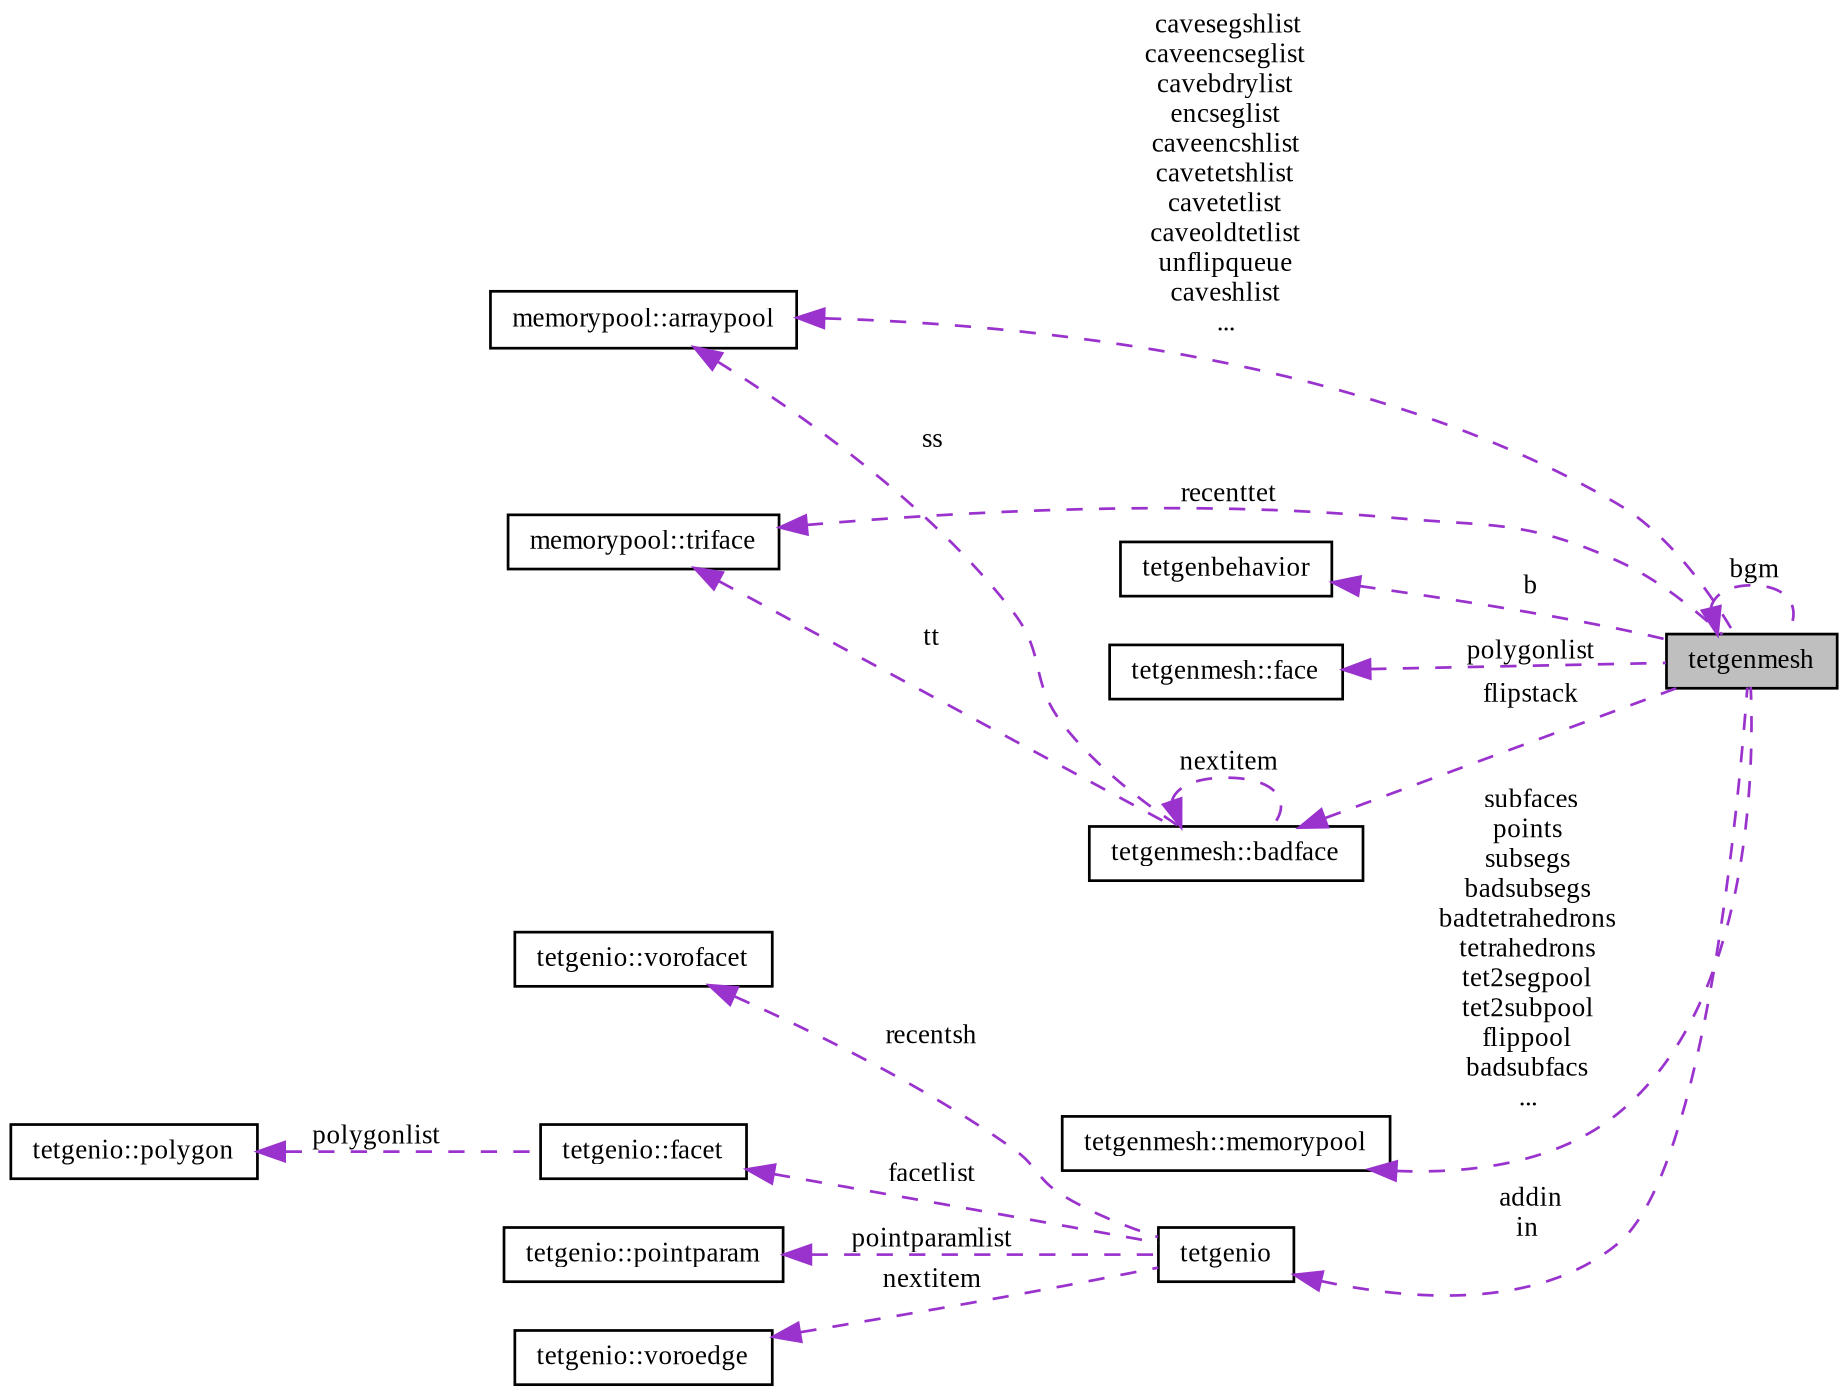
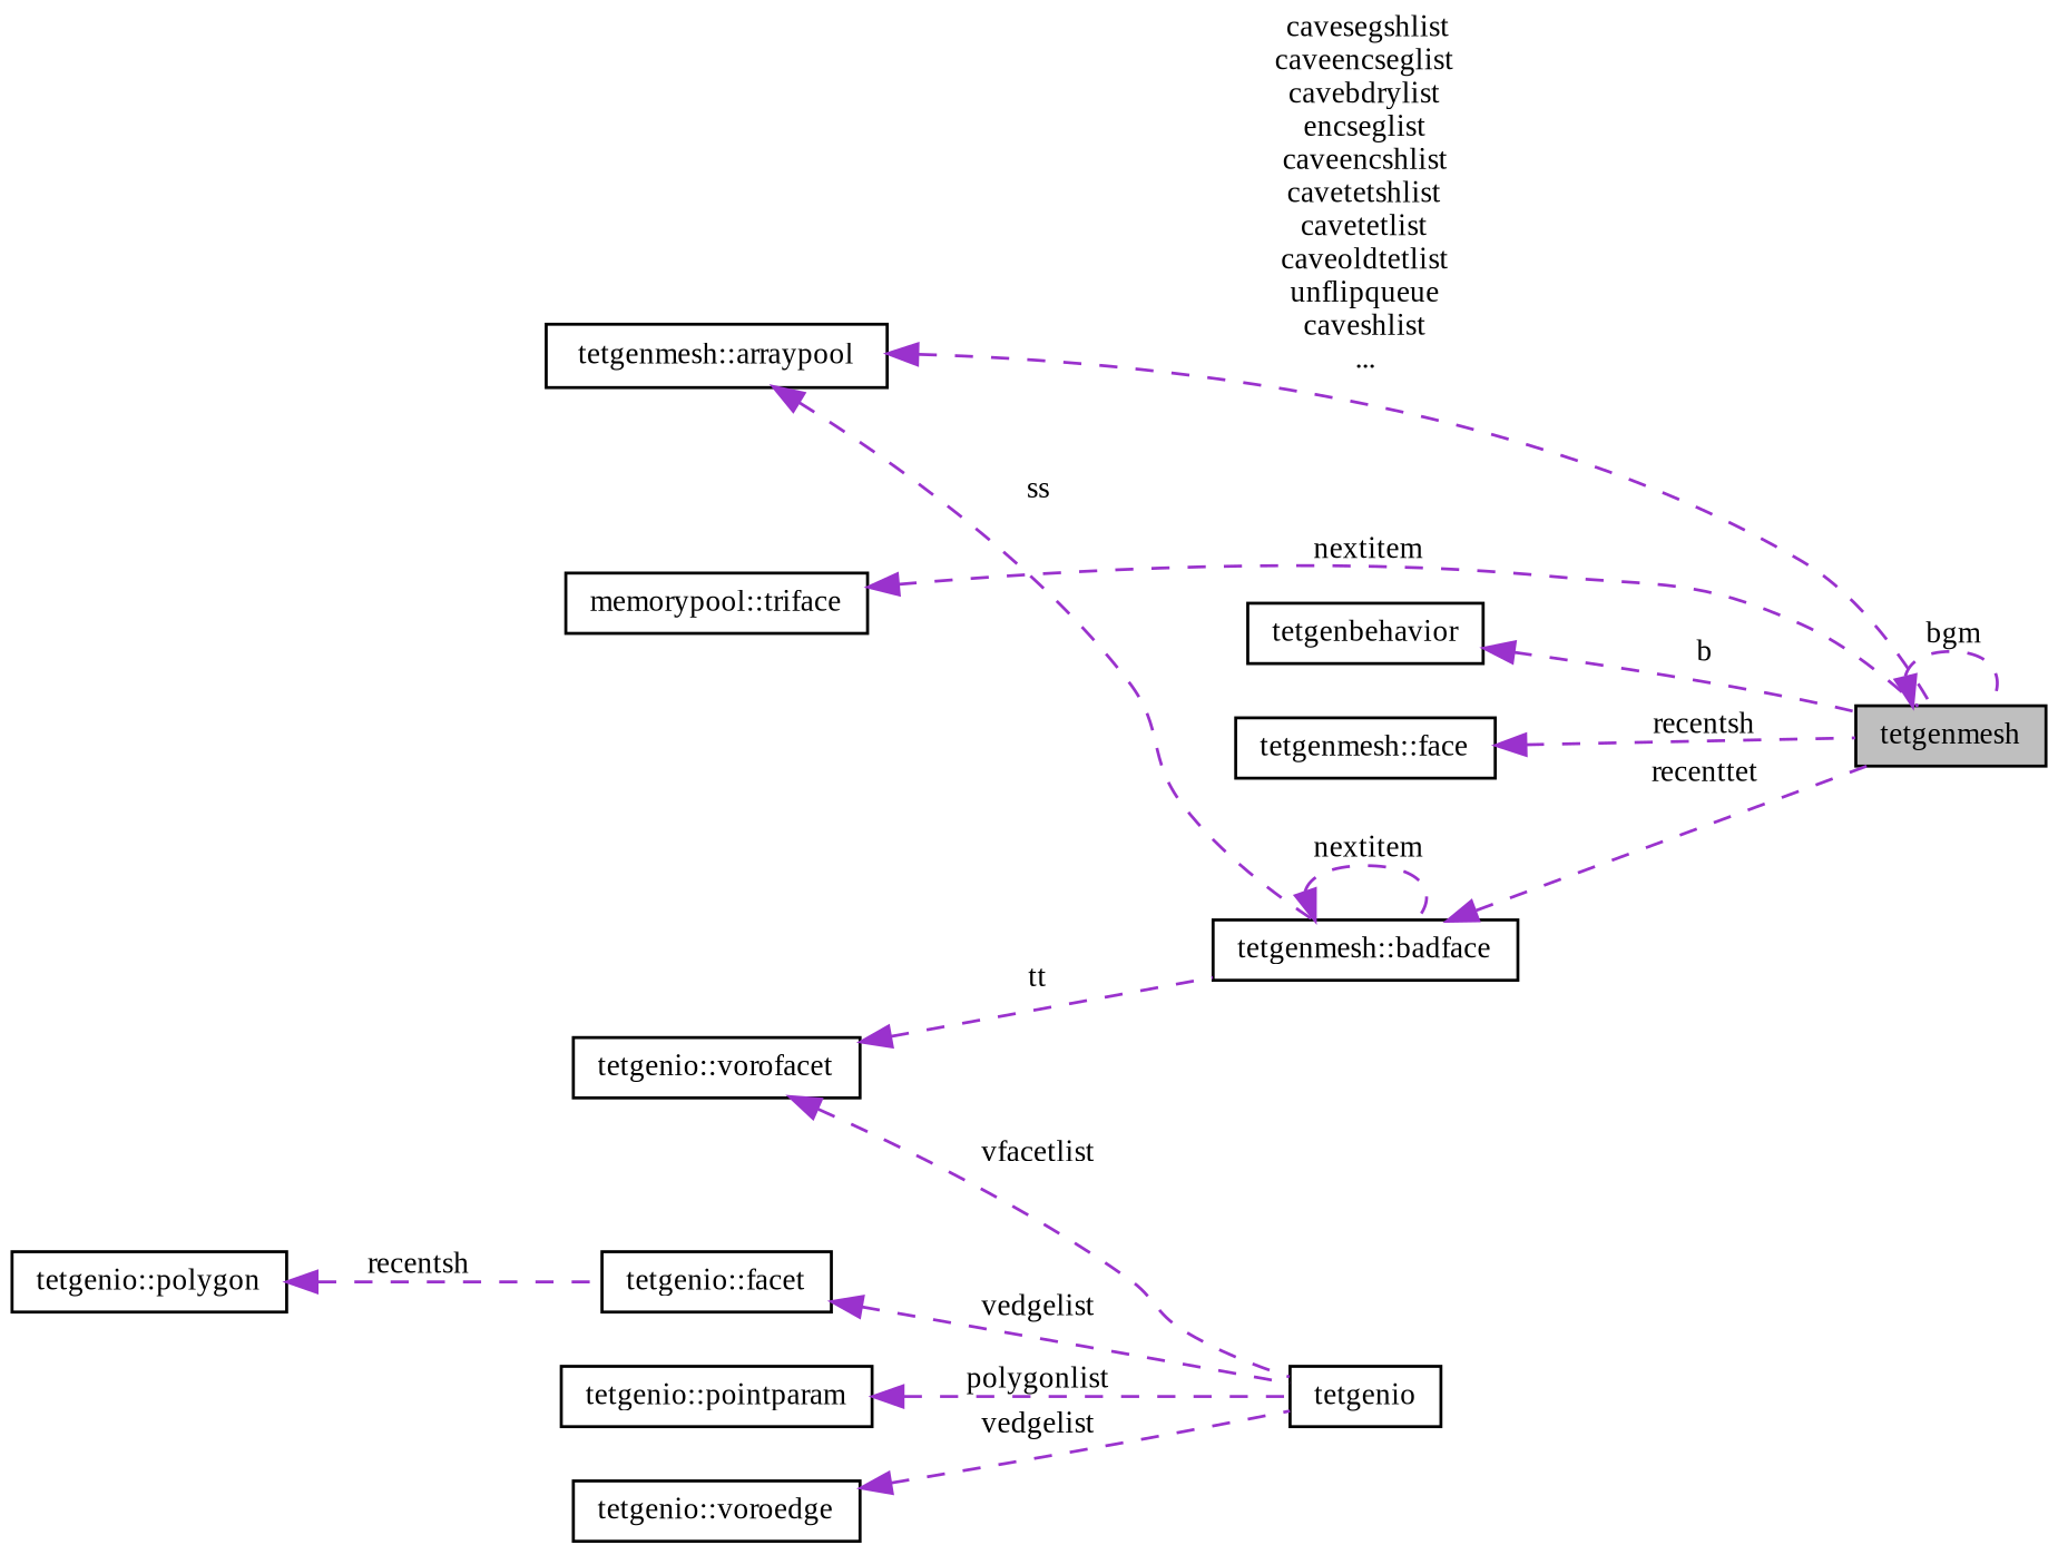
  digraph {
    fontname="Liberation Serif"
    rankdir=LR
    node [color=black fillcolor=white fontname="Liberation Serif" fontsize=10 shape=record style=filled]
    edge [color=darkorchid3 dir=back fontname="Liberation Serif" fontsize=10 labelfontname=Helvetica labelfontsize=10 style=dashed]
    n1 [fillcolor=grey75 fontcolor=black height=0.2 label=tetgenmesh width=0.4]
-   n2 [height=0.2 label="memorypool::arraypool" width=0.4]
+   n2 [height=0.2 label="tetgenmesh::arraypool" width=0.4]
    n3 [height=0.2 label="tetgenmesh::badface" width=0.4]
    n4 [height=0.2 label=tetgenbehavior width=0.4]
    n5 [height=0.2 label="tetgenmesh::face" width=0.4]
    n6 [height=0.2 label="memorypool::triface" width=0.4]
-   n7 [height=0.2 label="tetgenmesh::memorypool" width=0.4]
    n8 [height=0.2 label=tetgenio width=0.4]
    n9 [height=0.2 label="tetgenio::vorofacet" width=0.4]
    n10 [height=0.2 label="tetgenio::facet" width=0.4]
    n11 [height=0.2 label="tetgenio::polygon" width=0.4]
    n12 [height=0.2 label="tetgenio::pointparam" width=0.4]
    n13 [height=0.2 label="tetgenio::voroedge" width=0.4]
    n1 -> n1 [label=" bgm"]
    n2 -> n1 [label=" cavesegshlist\ncaveencseglist\ncavebdrylist\nencseglist\ncaveencshlist\ncavetetshlist\ncavetetlist\ncaveoldtetlist\nunflipqueue\ncaveshlist\n..."]
    n2 -> n3 [label=" ss"]
-   n3 -> n1 [label=" flipstack"]
+   n3 -> n1 [label=" recenttet"]
    n3 -> n3 [label=" nextitem"]
    n4 -> n1 [label=" b"]
-   n5 -> n1 [label=" polygonlist"]
-   n6 -> n1 [label=" recenttet"]
-   n6 -> n3 [label=" tt"]
-   n7 -> n1 [label=" subfaces\npoints\nsubsegs\nbadsubsegs\nbadtetrahedrons\ntetrahedrons\ntet2segpool\ntet2subpool\nflippool\nbadsubfacs\n..."]
-   n8 -> n1 [label=" addin\nin"]
-   n9 -> n8 [label=" recentsh"]
-   n10 -> n8 [label=" facetlist"]
-   n11 -> n10 [label=" polygonlist"]
-   n12 -> n8 [label=" pointparamlist"]
-   n13 -> n8 [label=" nextitem"]
+   n5 -> n1 [label=" recentsh"]
+   n6 -> n1 [label=" nextitem"]
+   n9 -> n3 [label=" tt"]
+   n9 -> n8 [label=" vfacetlist"]
+   n10 -> n8 [label=" vedgelist"]
+   n11 -> n10 [label=" recentsh"]
+   n12 -> n8 [label=" polygonlist"]
+   n13 -> n8 [label=" vedgelist"]
  }
